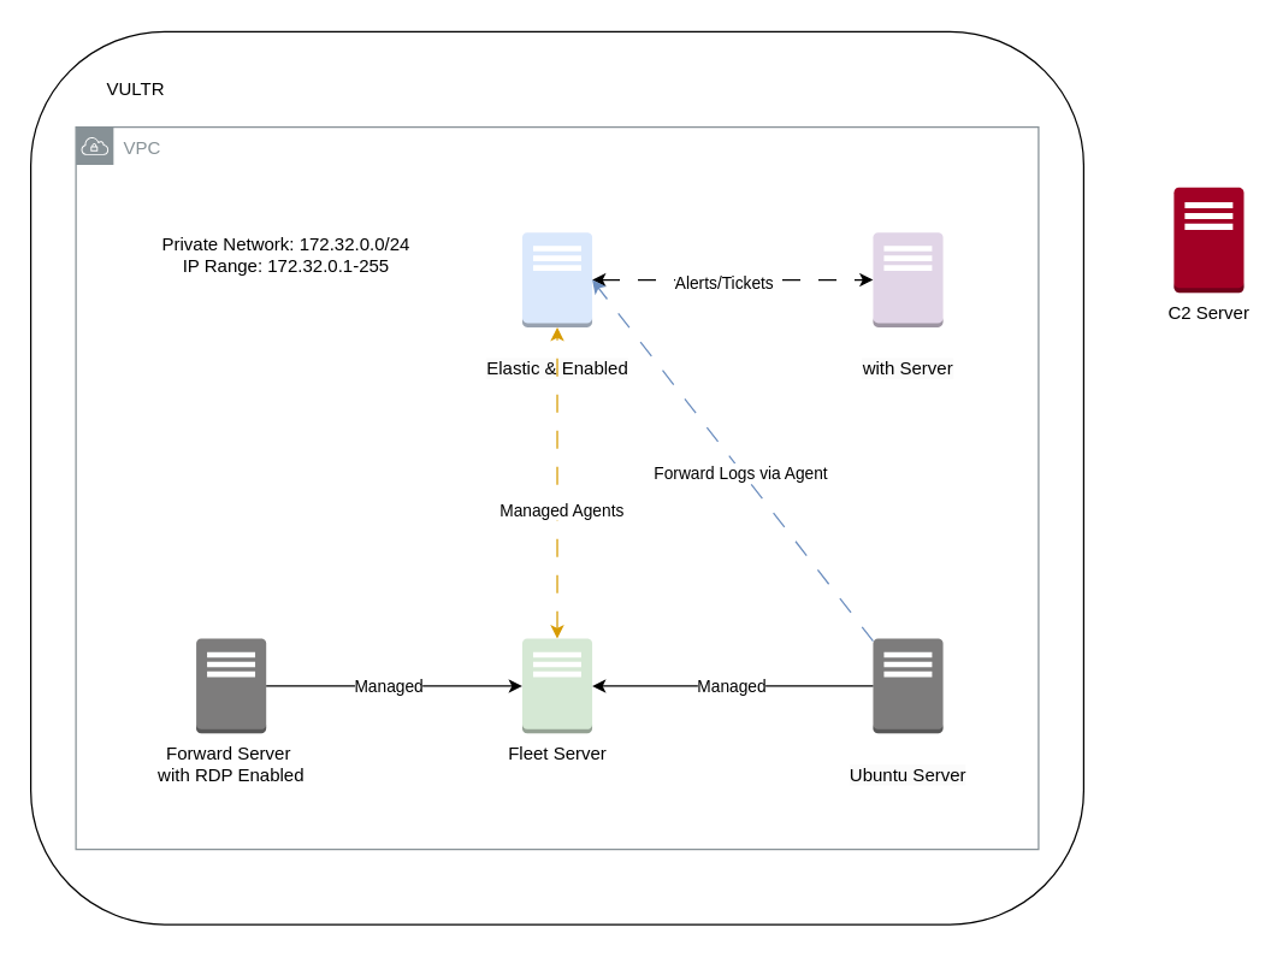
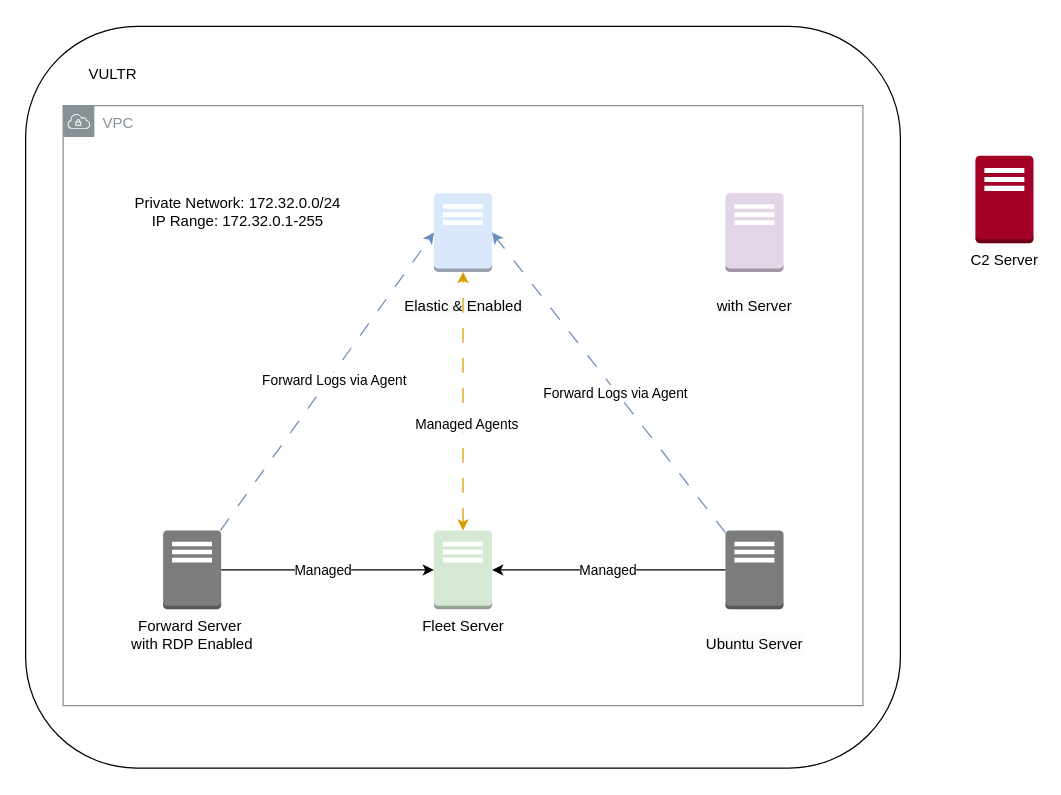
  <mxCell id="0" />
  <mxCell id="1" parent="0" />
  <mxCell id="2" value="" style="rounded=1;whiteSpace=wrap;html=1;" vertex="1" parent="1"><mxGeometry x="20" y="20.5" width="700" height="593.5" as="geometry" /></mxCell>
  <mxCell id="3" value="VPC" style="sketch=0;outlineConnect=0;gradientColor=none;html=1;whiteSpace=wrap;fontSize=12;fontStyle=0;shape=mxgraph.aws4.group;grIcon=mxgraph.aws4.group_vpc;strokeColor=#879196;fillColor=none;verticalAlign=top;align=left;spacingLeft=30;fontColor=#879196;dashed=0;" vertex="1" parent="1"><mxGeometry x="50" y="84" width="640" height="480" as="geometry" /></mxCell>
  <mxCell id="4" value="&#10;&lt;span style=&quot;color: rgb(0, 0, 0); font-family: Helvetica; font-size: 12px; font-style: normal; font-variant-ligatures: normal; font-variant-caps: normal; font-weight: 400; letter-spacing: normal; orphans: 2; text-align: center; text-indent: 0px; text-transform: none; widows: 2; word-spacing: 0px; -webkit-text-stroke-width: 0px; white-space: nowrap; background-color: rgb(251, 251, 251); text-decoration-thickness: initial; text-decoration-style: initial; text-decoration-color: initial; display: inline !important; float: none;&quot;&gt;Elastic &amp;amp; Enabled&lt;/span&gt;&#10;&#10;" style="outlineConnect=0;dashed=0;verticalLabelPosition=bottom;verticalAlign=top;align=center;html=1;shape=mxgraph.aws3.traditional_server;fillColor=#dae8fc;strokeColor=#6c8ebf;" vertex="1" parent="1"><mxGeometry x="346.75" y="154" width="46.5" height="63" as="geometry" /></mxCell>
  <mxCell id="5" value="Forward Server&amp;nbsp;&lt;div&gt;with RDP Enabled&lt;/div&gt;" style="outlineConnect=0;dashed=0;verticalLabelPosition=bottom;verticalAlign=top;align=center;html=1;shape=mxgraph.aws3.traditional_server;fillColor=#7D7C7C;gradientColor=none;" vertex="1" parent="1"><mxGeometry x="130" y="424" width="46.5" height="63" as="geometry" /></mxCell>
  <mxCell id="6" value="&#10;&lt;span style=&quot;color: rgb(0, 0, 0); font-family: Helvetica; font-size: 12px; font-style: normal; font-variant-ligatures: normal; font-variant-caps: normal; font-weight: 400; letter-spacing: normal; orphans: 2; text-align: center; text-indent: 0px; text-transform: none; widows: 2; word-spacing: 0px; -webkit-text-stroke-width: 0px; white-space: nowrap; background-color: rgb(251, 251, 251); text-decoration-thickness: initial; text-decoration-style: initial; text-decoration-color: initial; display: inline !important; float: none;&quot;&gt;Ubuntu Server&lt;/span&gt;&#10;&#10;" style="outlineConnect=0;dashed=0;verticalLabelPosition=bottom;verticalAlign=top;align=center;html=1;shape=mxgraph.aws3.traditional_server;fillColor=#7D7C7C;gradientColor=none;" vertex="1" parent="1"><mxGeometry x="580" y="424" width="46.5" height="63" as="geometry" /></mxCell>
  <mxCell id="7" style="edgeStyle=orthogonalEdgeStyle;rounded=0;orthogonalLoop=1;jettySize=auto;html=1;startArrow=classic;startFill=1;fillColor=#ffe6cc;strokeColor=#d79b00;dashed=1;dashPattern=12 12;" edge="1" parent="1" source="9" target="4"><mxGeometry relative="1" as="geometry" /></mxCell>
  <mxCell id="8" value="Managed Agents" style="edgeLabel;html=1;align=center;verticalAlign=middle;resizable=0;points=[];" vertex="1" connectable="0" parent="7"><mxGeometry x="-0.171" y="-2" relative="1" as="geometry"><mxPoint as="offset" /></mxGeometry></mxCell>
  <mxCell id="9" value="Fleet Server" style="outlineConnect=0;dashed=0;verticalLabelPosition=bottom;verticalAlign=top;align=center;html=1;shape=mxgraph.aws3.traditional_server;fillColor=#d5e8d4;strokeColor=#82b366;" vertex="1" parent="1"><mxGeometry x="346.75" y="424" width="46.5" height="63" as="geometry" /></mxCell>
  <mxCell id="10" value="&#10;&lt;span style=&quot;color: rgb(0, 0, 0); font-family: Helvetica; font-size: 12px; font-style: normal; font-variant-ligatures: normal; font-variant-caps: normal; font-weight: 400; letter-spacing: normal; orphans: 2; text-align: center; text-indent: 0px; text-transform: none; widows: 2; word-spacing: 0px; -webkit-text-stroke-width: 0px; white-space: nowrap; background-color: rgb(251, 251, 251); text-decoration-thickness: initial; text-decoration-style: initial; text-decoration-color: initial; display: inline !important; float: none;&quot;&gt;with Server&lt;/span&gt;&#10;&#10;" style="outlineConnect=0;dashed=0;verticalLabelPosition=bottom;verticalAlign=top;align=center;html=1;shape=mxgraph.aws3.traditional_server;fillColor=#e1d5e7;strokeColor=#9673a6;" vertex="1" parent="1"><mxGeometry x="580" y="154" width="46.5" height="63" as="geometry" /></mxCell>
  <mxCell id="11" value="C2 Server" style="outlineConnect=0;dashed=0;verticalLabelPosition=bottom;verticalAlign=top;align=center;html=1;shape=mxgraph.aws3.traditional_server;fillColor=#a20025;strokeColor=#6F0000;fontColor=default;" vertex="1" parent="1"><mxGeometry x="780" y="124" width="46.5" height="70" as="geometry" /></mxCell>
  <mxCell id="12" value="VULTR" style="text;html=1;align=center;verticalAlign=middle;whiteSpace=wrap;rounded=0;" vertex="1" parent="1"><mxGeometry x="60" y="44" width="60" height="30" as="geometry" /></mxCell>
  <mxCell id="13" style="edgeStyle=orthogonalEdgeStyle;rounded=0;orthogonalLoop=1;jettySize=auto;html=1;entryX=0;entryY=0.5;entryDx=0;entryDy=0;entryPerimeter=0;" edge="1" parent="1" source="5" target="9"><mxGeometry relative="1" as="geometry" /></mxCell>
  <mxCell id="14" value="Managed" style="edgeLabel;html=1;align=center;verticalAlign=middle;resizable=0;points=[];" vertex="1" connectable="0" parent="13"><mxGeometry x="-0.052" relative="1" as="geometry"><mxPoint as="offset" /></mxGeometry></mxCell>
  <mxCell id="15" style="edgeStyle=orthogonalEdgeStyle;rounded=0;orthogonalLoop=1;jettySize=auto;html=1;entryX=1;entryY=0.5;entryDx=0;entryDy=0;entryPerimeter=0;" edge="1" parent="1" source="6" target="9"><mxGeometry relative="1" as="geometry" /></mxCell>
  <mxCell id="16" value="Managed" style="edgeLabel;html=1;align=center;verticalAlign=middle;resizable=0;points=[];" vertex="1" connectable="0" parent="15"><mxGeometry x="0.015" relative="1" as="geometry"><mxPoint as="offset" /></mxGeometry></mxCell>
- <mxCell id="17" style="edgeStyle=orthogonalEdgeStyle;rounded=0;orthogonalLoop=1;jettySize=auto;html=1;entryX=0;entryY=0.5;entryDx=0;entryDy=0;entryPerimeter=0;endArrow=classic;endFill=1;dashed=1;dashPattern=12 12;startArrow=classic;startFill=1;" edge="1" parent="1" source="4" target="10"><mxGeometry relative="1" as="geometry" /></mxCell>
- <mxCell id="18" value="Alerts/Tickets" style="edgeLabel;html=1;align=center;verticalAlign=middle;resizable=0;points=[];" vertex="1" connectable="0" parent="17"><mxGeometry x="-0.069" y="-2" relative="1" as="geometry"><mxPoint as="offset" /></mxGeometry></mxCell>
+ <mxCell id="19" style="rounded=0;orthogonalLoop=1;jettySize=auto;html=1;entryX=0;entryY=0.5;entryDx=0;entryDy=0;entryPerimeter=0;fillColor=#dae8fc;strokeColor=#6c8ebf;dashed=1;dashPattern=12 12;" edge="1" parent="1" source="5" target="4"><mxGeometry relative="1" as="geometry" /></mxCell>
+ <mxCell id="20" value="Forward Logs via Agent" style="edgeLabel;html=1;align=center;verticalAlign=middle;resizable=0;points=[];" vertex="1" connectable="0" parent="19"><mxGeometry x="0.028" y="-3" relative="1" as="geometry"><mxPoint as="offset" /></mxGeometry></mxCell>
  <mxCell id="21" style="rounded=0;orthogonalLoop=1;jettySize=auto;html=1;entryX=1;entryY=0.5;entryDx=0;entryDy=0;entryPerimeter=0;fillColor=#dae8fc;strokeColor=#6c8ebf;dashed=1;dashPattern=12 12;" edge="1" parent="1" source="6" target="4"><mxGeometry relative="1" as="geometry" /></mxCell>
  <mxCell id="22" value="Forward Logs via Agent" style="edgeLabel;html=1;align=center;verticalAlign=middle;resizable=0;points=[];" vertex="1" connectable="0" parent="21"><mxGeometry x="-0.058" y="1" relative="1" as="geometry"><mxPoint as="offset" /></mxGeometry></mxCell>
  <mxCell id="23" value="Private Network: 172.32.0.0/24&lt;div&gt;IP Range: 172.32.0.1-255&lt;/div&gt;" style="text;html=1;align=center;verticalAlign=middle;whiteSpace=wrap;rounded=0;" vertex="1" parent="1"><mxGeometry x="90" y="154" width="200" height="30" as="geometry" /></mxCell>
